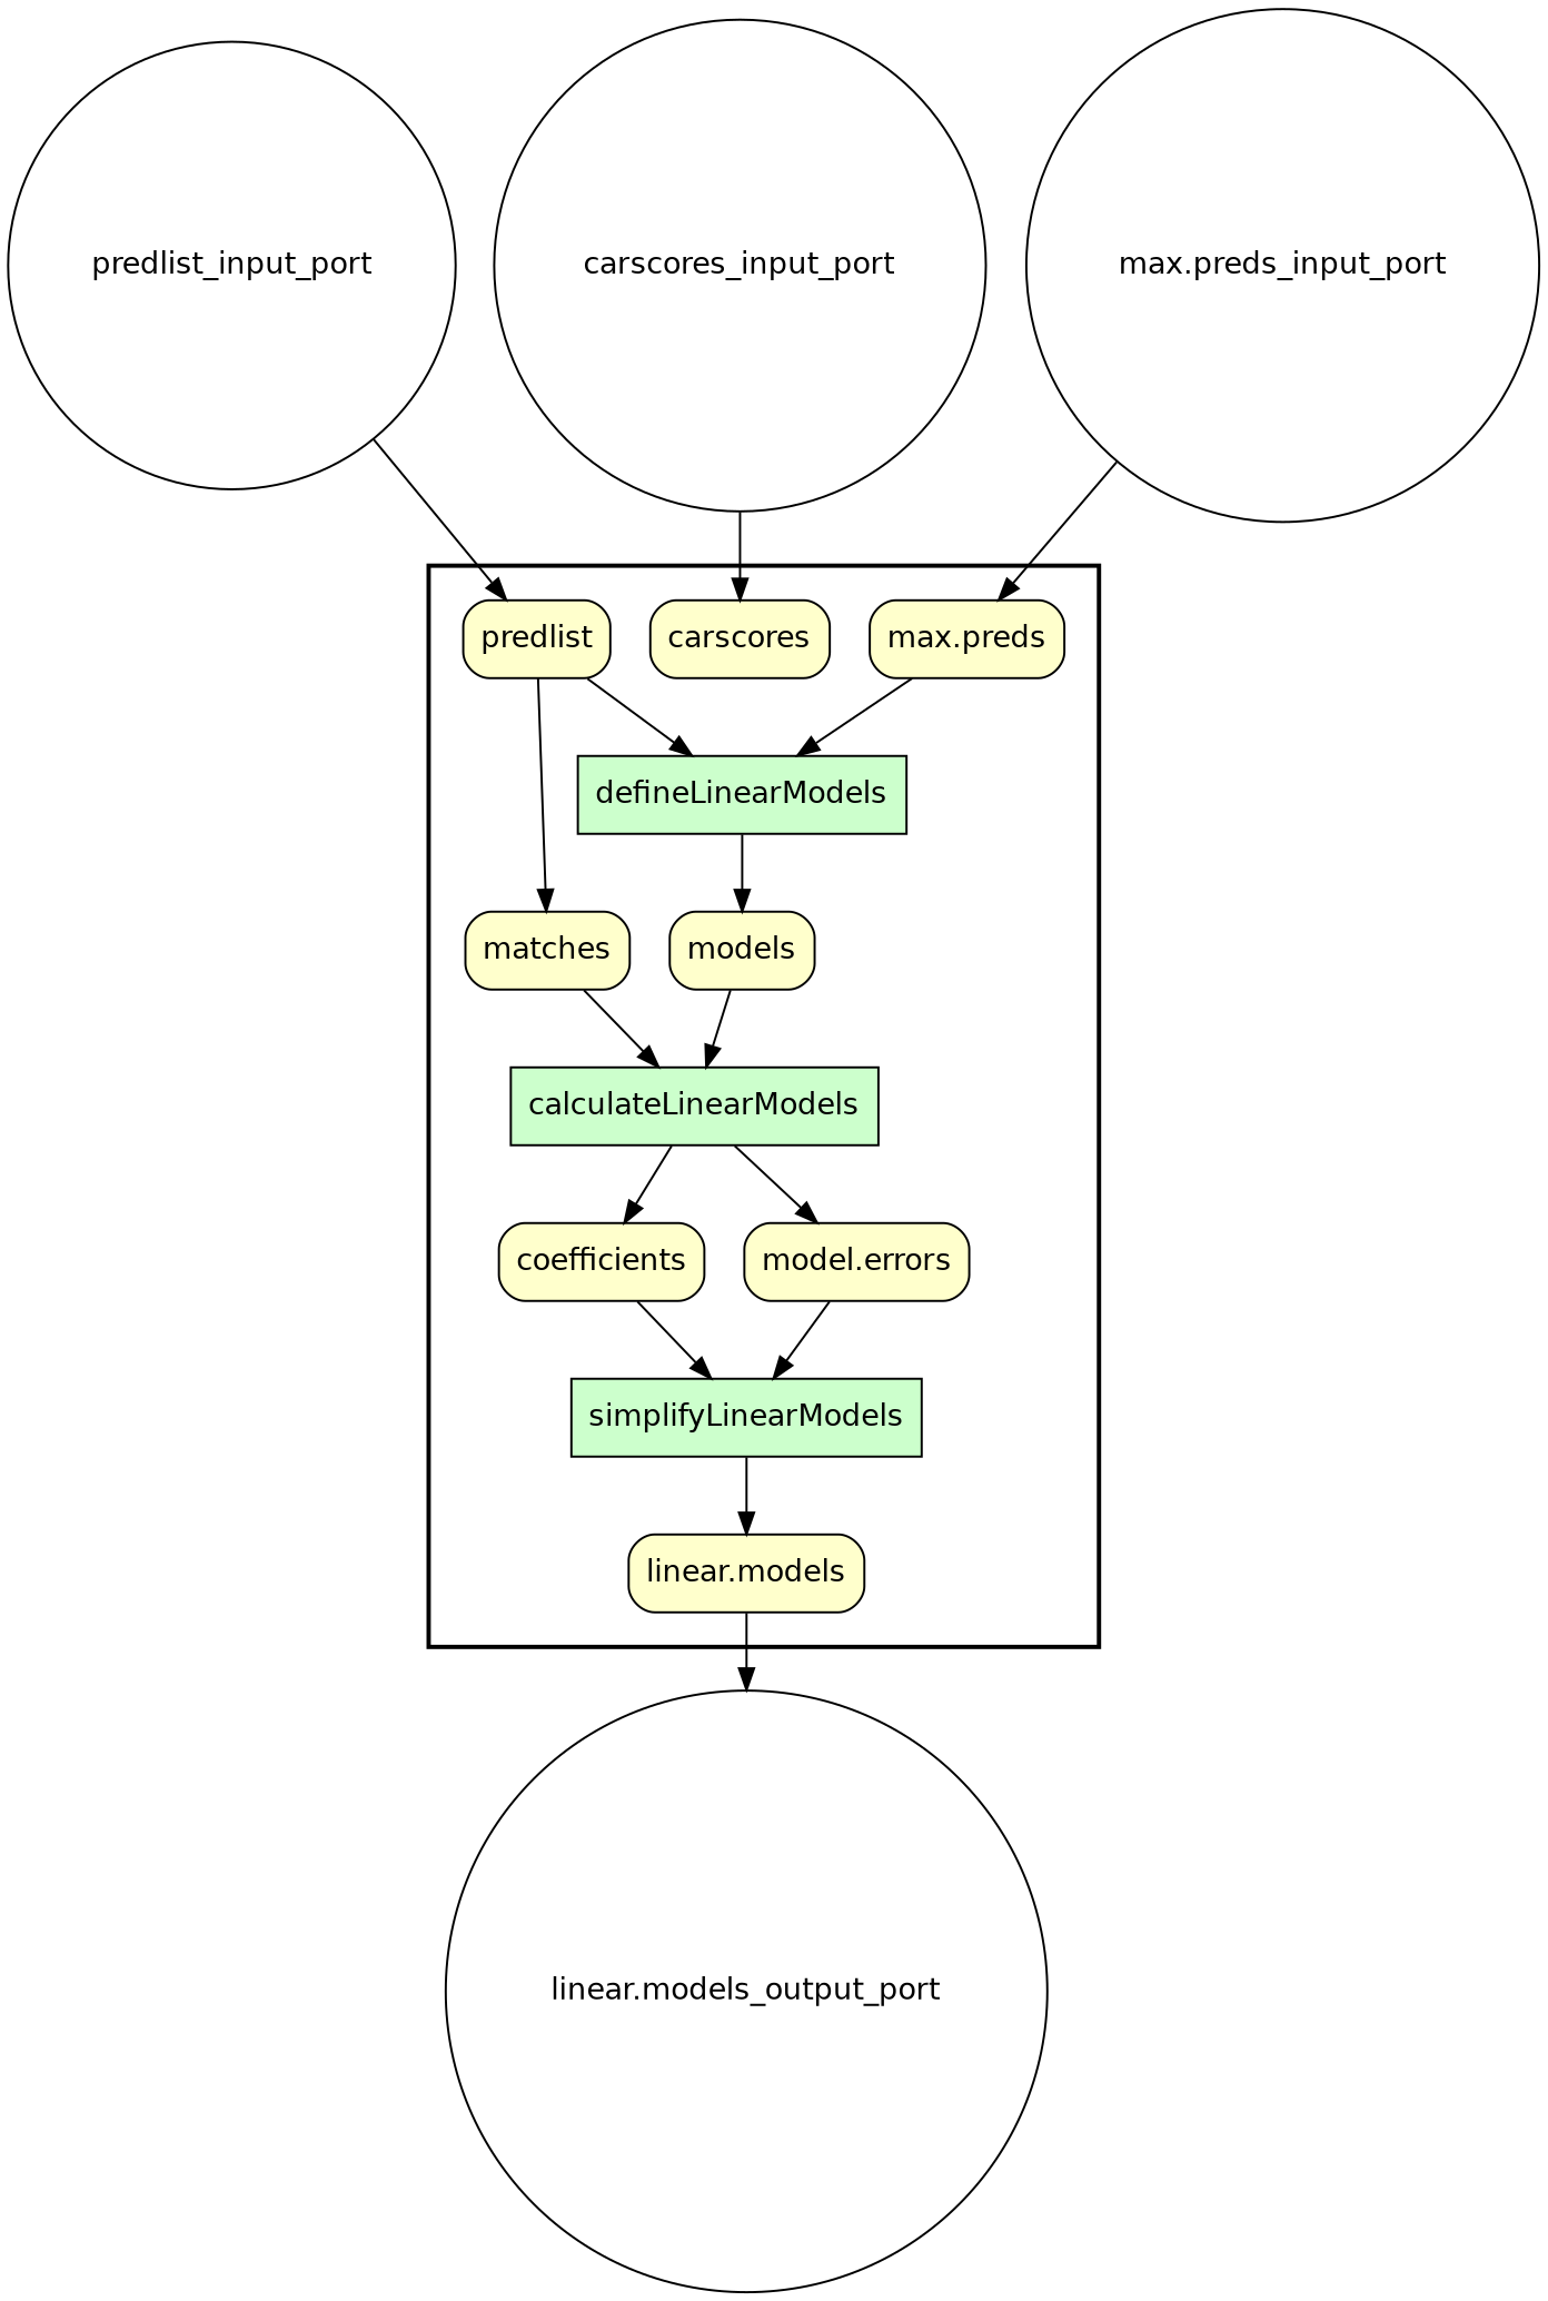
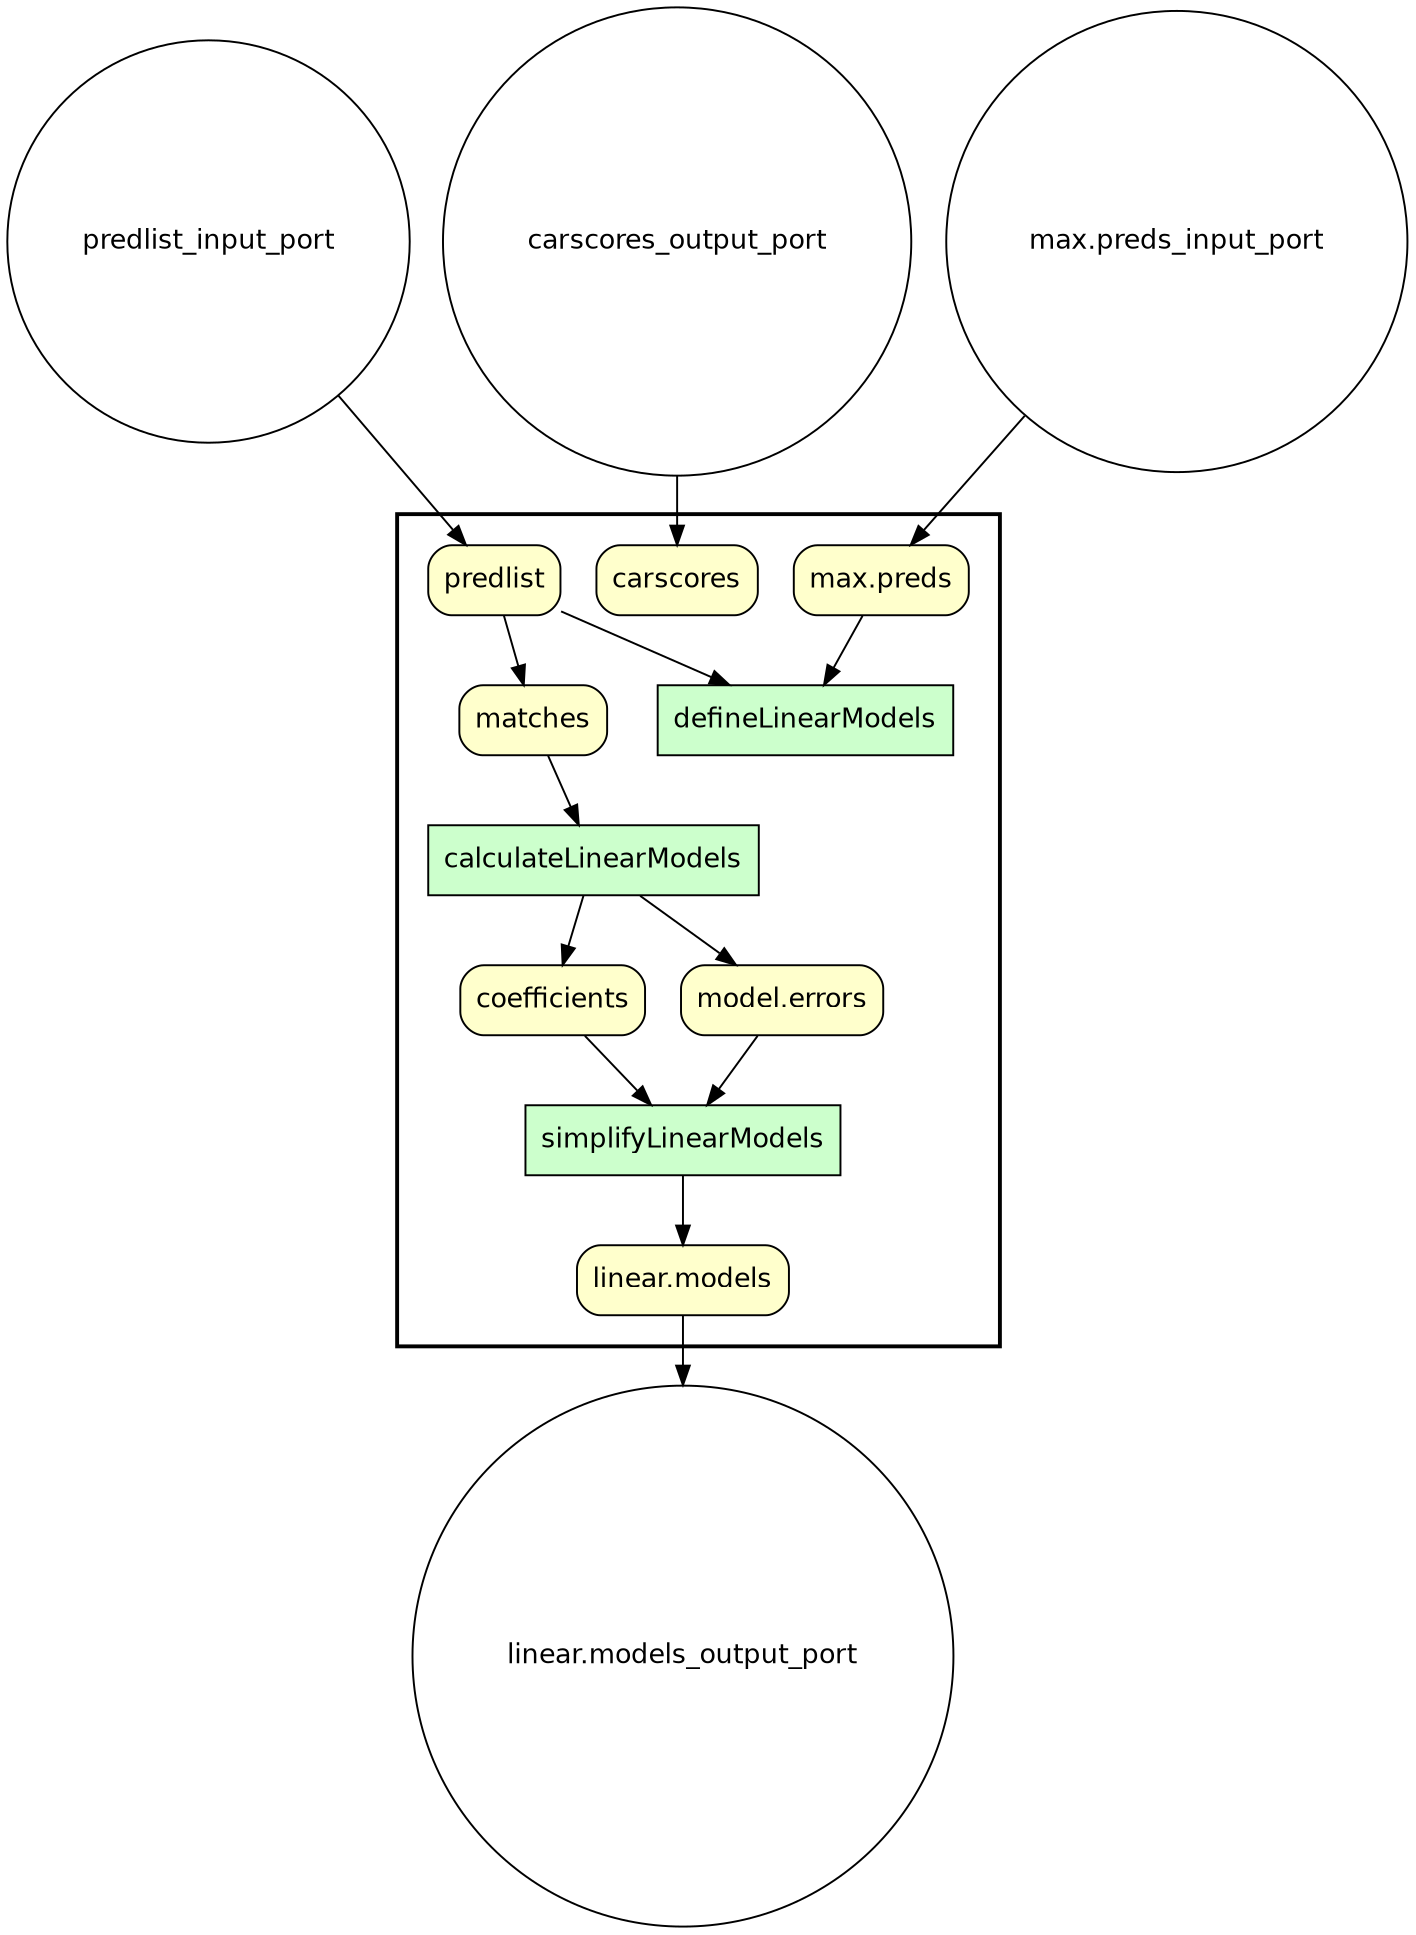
  digraph {
    fontname=Helvetica
    fontsize=18
    labelloc=t
    rankdir=TB
    node [fillcolor="#FFFFCC" fontname=Helvetica peripheries=1 shape=box style="rounded,filled"]
    defineLinearModels [fillcolor="#CCFFCC" style=filled]
-   models
    matches
    calculateLinearModels [fillcolor="#CCFFCC" style=filled]
    coefficients
    "model.errors"
    simplifyLinearModels [fillcolor="#CCFFCC" style=filled]
    "linear.models"
    predlist
    carscores
    "max.preds"
    "linear.models_output_port" [fillcolor="#FFFFFF" shape=circle width=0.2]
    predlist_input_port [fillcolor="#FFFFFF" shape=circle width=0.2]
-   carscores_input_port [fillcolor="#FFFFFF" shape=circle width=0.2]
+   carscores_input_port [fillcolor="#FFFFFF" shape=circle width=0.2 label=carscores_output_port]
    "max.preds_input_port" [fillcolor="#FFFFFF" shape=circle width=0.2]
    subgraph cluster_1 {
      color=black
      penwidth=2
      subgraph cluster_2 {
        color=black
        penwidth=0
        defineLinearModels
-       models
        matches
        calculateLinearModels
        coefficients
        "model.errors"
        simplifyLinearModels
        "linear.models"
        predlist
        carscores
        "max.preds"
      }
    }
-   defineLinearModels -> models
-   models -> calculateLinearModels
    matches -> calculateLinearModels
    calculateLinearModels -> coefficients
    calculateLinearModels -> "model.errors"
    coefficients -> simplifyLinearModels
    "model.errors" -> simplifyLinearModels
    simplifyLinearModels -> "linear.models"
    "linear.models" -> "linear.models_output_port"
    predlist -> defineLinearModels
    predlist -> matches
    "max.preds" -> defineLinearModels
    predlist_input_port -> predlist
    carscores_input_port -> carscores
    "max.preds_input_port" -> "max.preds"
  }
